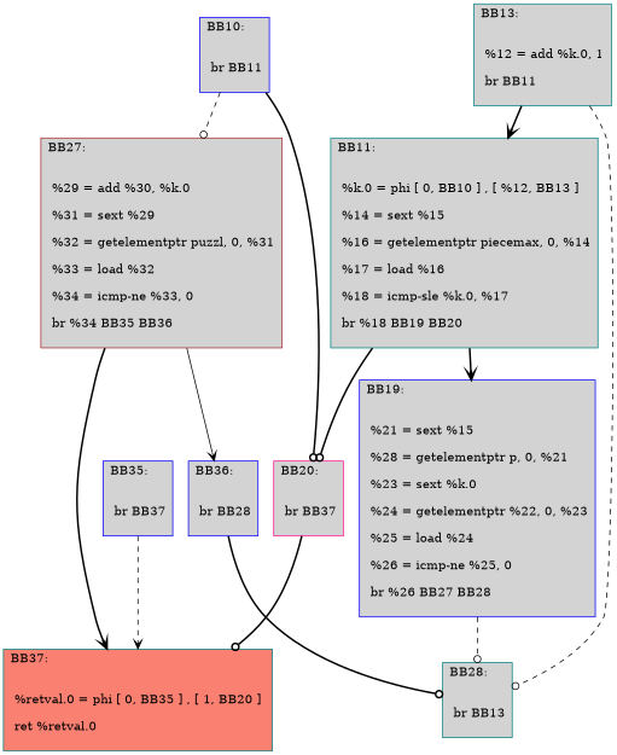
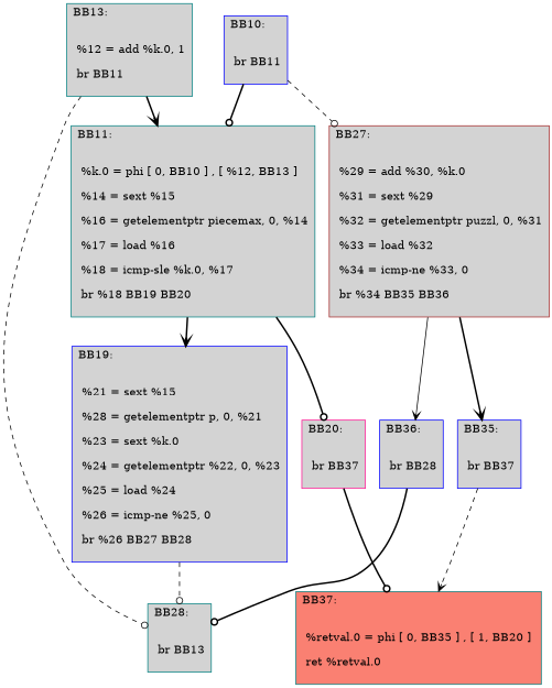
  digraph {
    node [color=blue fillcolor=lightgrey shape=record style=filled]
    edge [arrowhead=odot style=bold]
    n1 [label="{BB10:\l\l\n             br BB11\l\n             }"]
    n2 [color=teal label="{BB11:\l\l\n             %k.0 = phi [ 0, BB10 ] , [ %12, BB13 ] \l\n             %14 = sext %15\l\n             %16 = getelementptr piecemax, 0, %14\l\n             %17 = load %16\l\n             %18 = icmp-sle %k.0, %17\l\n             br %18 BB19 BB20\l\n             }"]
    n3 [color=brown label="{BB27:\l\l\n             %29 = add %30, %k.0\l\n             %31 = sext %29\l\n             %32 = getelementptr puzzl, 0, %31\l\n             %33 = load %32\l\n             %34 = icmp-ne %33, 0\l\n             br %34 BB35 BB36\l\n             }"]
    n4 [label="{BB19:\l\l\n             %21 = sext %15\l\n             %28 = getelementptr p, 0, %21\l\n             %23 = sext %k.0\l\n             %24 = getelementptr %22, 0, %23\l\n             %25 = load %24\l\n             %26 = icmp-ne %25, 0\l\n             br %26 BB27 BB28\l\n             }"]
    n5 [color=deeppink label="{BB20:\l\l\n             br BB37\l\n             }"]
    n6 [color=teal label="{BB28:\l\l\n             br BB13\l\n             }"]
    n7 [color=teal fillcolor=salmon label="{BB37:\l\l\n             %retval.0 = phi [ 0, BB35 ] , [ 1, BB20 ] \l\n             ret %retval.0\l\n             }"]
    n8 [label="{BB35:\l\l\n             br BB37\l\n             }"]
    n9 [label="{BB36:\l\l\n             br BB28\l\n             }"]
    n10 [color=teal label="{BB13:\l\l\n             %12 = add %k.0, 1\l\n             br BB11\l\n             }"]
-   n1 -> n5
+   n1 -> n2
    n1 -> n3 [style=dashed]
    n2 -> n4 [arrowhead=vee]
    n2 -> n5
-   n3 -> n7 [arrowhead=vee]
+   n3 -> n8 [arrowhead=vee]
    n3 -> n9 [arrowhead=vee style=solid]
    n4 -> n6 [style=dashed]
    n5 -> n7
    n8 -> n7 [arrowhead=vee style=dashed]
    n9 -> n6
    n10 -> n2 [arrowhead=vee]
    n10 -> n6 [style=dashed]
  }
